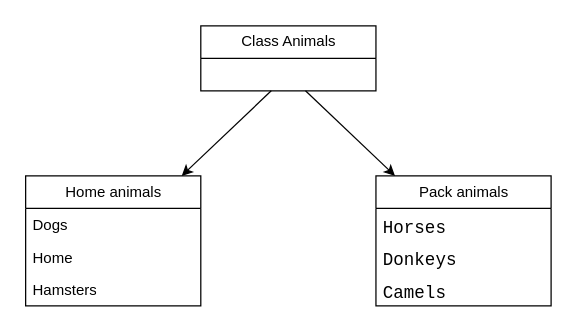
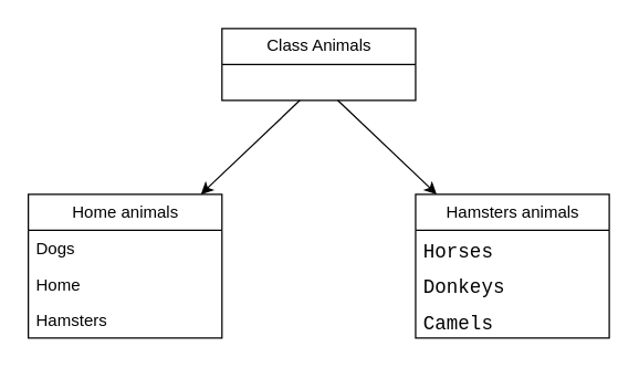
  <mxCell id="0" />
  <mxCell id="1" parent="0" />
  <mxCell id="2" value="Class Animals" style="swimlane;fontStyle=0;childLayout=stackLayout;horizontal=1;startSize=26;fillColor=none;horizontalStack=0;resizeParent=1;resizeParentMax=0;resizeLast=0;collapsible=1;marginBottom=0;html=1;" vertex="1" parent="1"><mxGeometry x="160" y="20" width="140" height="52" as="geometry" /></mxCell>
  <mxCell id="3" value="&lt;div&gt;&lt;br&gt;&lt;/div&gt;&lt;div&gt;&lt;br&gt;&lt;/div&gt;" style="text;strokeColor=none;fillColor=none;align=left;verticalAlign=top;spacingLeft=4;spacingRight=4;overflow=hidden;rotatable=0;points=[[0,0.5],[1,0.5]];portConstraint=eastwest;whiteSpace=wrap;html=1;" vertex="1" parent="2"><mxGeometry y="26" width="140" height="26" as="geometry" /></mxCell>
  <mxCell id="4" value="Home animals" style="swimlane;fontStyle=0;childLayout=stackLayout;horizontal=1;startSize=26;fillColor=none;horizontalStack=0;resizeParent=1;resizeParentMax=0;resizeLast=0;collapsible=1;marginBottom=0;html=1;" vertex="1" parent="1"><mxGeometry x="20" y="140" width="140" height="104" as="geometry" /></mxCell>
  <mxCell id="5" value="Dogs" style="text;strokeColor=none;fillColor=none;align=left;verticalAlign=top;spacingLeft=4;spacingRight=4;overflow=hidden;rotatable=0;points=[[0,0.5],[1,0.5]];portConstraint=eastwest;whiteSpace=wrap;html=1;" vertex="1" parent="4"><mxGeometry y="26" width="140" height="26" as="geometry" /></mxCell>
  <mxCell id="6" value="Home" style="text;strokeColor=none;fillColor=none;align=left;verticalAlign=top;spacingLeft=4;spacingRight=4;overflow=hidden;rotatable=0;points=[[0,0.5],[1,0.5]];portConstraint=eastwest;whiteSpace=wrap;html=1;" vertex="1" parent="4"><mxGeometry y="52" width="140" height="26" as="geometry" /></mxCell>
  <mxCell id="7" value="Hamsters&lt;div&gt;&lt;br&gt;&lt;/div&gt;" style="text;strokeColor=none;fillColor=none;align=left;verticalAlign=top;spacingLeft=4;spacingRight=4;overflow=hidden;rotatable=0;points=[[0,0.5],[1,0.5]];portConstraint=eastwest;whiteSpace=wrap;html=1;" vertex="1" parent="4"><mxGeometry y="78" width="140" height="26" as="geometry" /></mxCell>
- <mxCell id="8" value="Pack animals" style="swimlane;fontStyle=0;childLayout=stackLayout;horizontal=1;startSize=26;fillColor=none;horizontalStack=0;resizeParent=1;resizeParentMax=0;resizeLast=0;collapsible=1;marginBottom=0;html=1;" vertex="1" parent="1"><mxGeometry x="300" y="140" width="140" height="104" as="geometry" /></mxCell>
+ <mxCell id="8" value="Hamsters animals" style="swimlane;fontStyle=0;childLayout=stackLayout;horizontal=1;startSize=26;fillColor=none;horizontalStack=0;resizeParent=1;resizeParentMax=0;resizeLast=0;collapsible=1;marginBottom=0;html=1;" vertex="1" parent="1"><mxGeometry x="300" y="140" width="140" height="104" as="geometry" /></mxCell>
  <mxCell id="9" value="&lt;div style=&quot;font-family: Consolas, &amp;quot;Courier New&amp;quot;, monospace; font-size: 14px; line-height: 19px; white-space: pre;&quot;&gt;Horses&lt;/div&gt;" style="text;strokeColor=none;fillColor=none;align=left;verticalAlign=top;spacingLeft=4;spacingRight=4;overflow=hidden;rotatable=0;points=[[0,0.5],[1,0.5]];portConstraint=eastwest;whiteSpace=wrap;html=1;" vertex="1" parent="8"><mxGeometry y="26" width="140" height="26" as="geometry" /></mxCell>
  <mxCell id="10" value="&lt;div style=&quot;font-family: Consolas, &amp;quot;Courier New&amp;quot;, monospace; font-size: 14px; line-height: 19px; white-space: pre;&quot;&gt;Donkeys&lt;/div&gt;" style="text;strokeColor=none;fillColor=none;align=left;verticalAlign=top;spacingLeft=4;spacingRight=4;overflow=hidden;rotatable=0;points=[[0,0.5],[1,0.5]];portConstraint=eastwest;whiteSpace=wrap;html=1;" vertex="1" parent="8"><mxGeometry y="52" width="140" height="26" as="geometry" /></mxCell>
  <mxCell id="11" value="&lt;div style=&quot;font-family: Consolas, &amp;quot;Courier New&amp;quot;, monospace; font-size: 14px; line-height: 19px; white-space: pre;&quot;&gt;&lt;div style=&quot;line-height: 19px;&quot;&gt;Camels&lt;/div&gt;&lt;/div&gt;" style="text;strokeColor=none;fillColor=none;align=left;verticalAlign=top;spacingLeft=4;spacingRight=4;overflow=hidden;rotatable=0;points=[[0,0.5],[1,0.5]];portConstraint=eastwest;whiteSpace=wrap;html=1;" vertex="1" parent="8"><mxGeometry y="78" width="140" height="26" as="geometry" /></mxCell>
  <mxCell id="12" value="" style="endArrow=classic;html=1;rounded=0;" edge="1" parent="1" source="3" target="4"><mxGeometry width="50" height="50" relative="1" as="geometry"><mxPoint x="206" y="310" as="sourcePoint" /><mxPoint x="55" y="65" as="targetPoint" /><Array as="points" /></mxGeometry></mxCell>
  <mxCell id="13" value="" style="endArrow=classic;html=1;rounded=0;" edge="1" parent="1" source="3" target="8"><mxGeometry width="50" height="50" relative="1" as="geometry"><mxPoint x="456" y="200" as="sourcePoint" /><mxPoint x="256" y="260" as="targetPoint" /></mxGeometry></mxCell>
